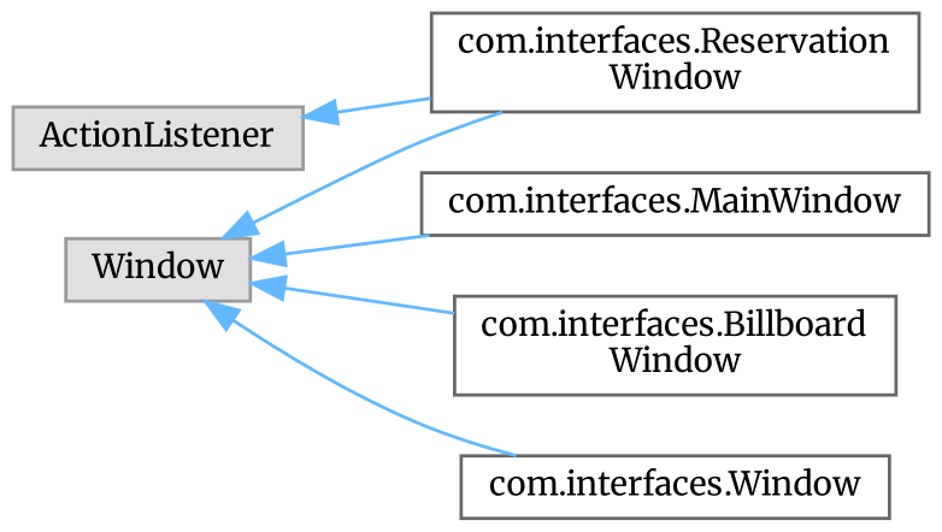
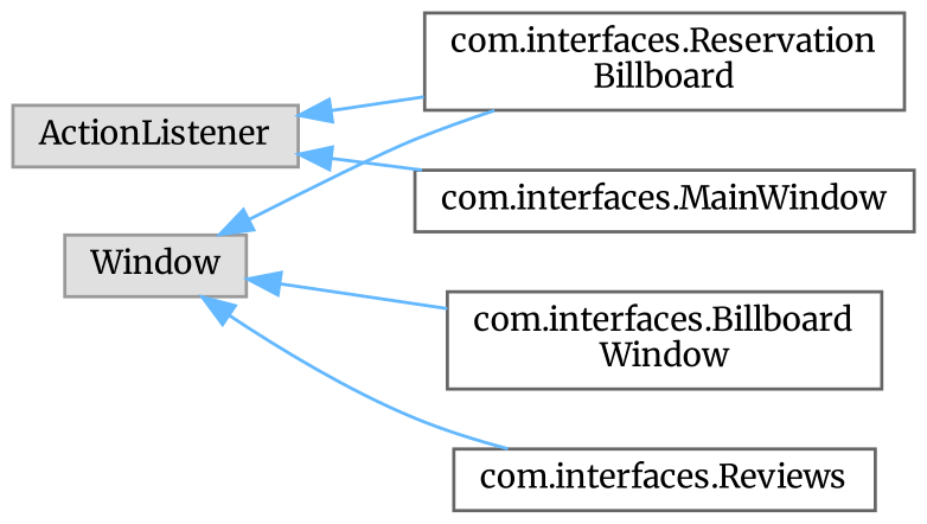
  digraph {
    fontname=Merriweather
    rankdir=LR
    node [color=grey40 fillcolor=white fontname=Merriweather fontsize=10 shape=box style=filled]
    edge [color=steelblue1 dir=back fontname=Merriweather fontsize=10 labelfontname=Helvetica labelfontsize=10 style=solid]
    n1 [color=grey60 fillcolor="#E0E0E0" height=0.2 label=ActionListener width=0.4]
-   n2 [height=0.2 label="com.interfaces.Reservation\lWindow" width=0.4]
+   n2 [height=0.2 label="com.interfaces.Reservation\lBillboard" width=0.4]
    n3 [height=0.2 label="com.interfaces.Billboard\lWindow" width=0.4]
    n4 [color=grey60 fillcolor="#E0E0E0" height=0.2 label=Window width=0.4]
    n5 [height=0.2 label="com.interfaces.MainWindow" width=0.4]
-   n6 [height=0.2 label="com.interfaces.Window" width=0.4]
+   n6 [height=0.2 label="com.interfaces.Reviews" width=0.4]
    n1 -> n2
    n4 -> n2
    n4 -> n3
-   n4 -> n5
+   n1 -> n5
    n4 -> n6
  }
